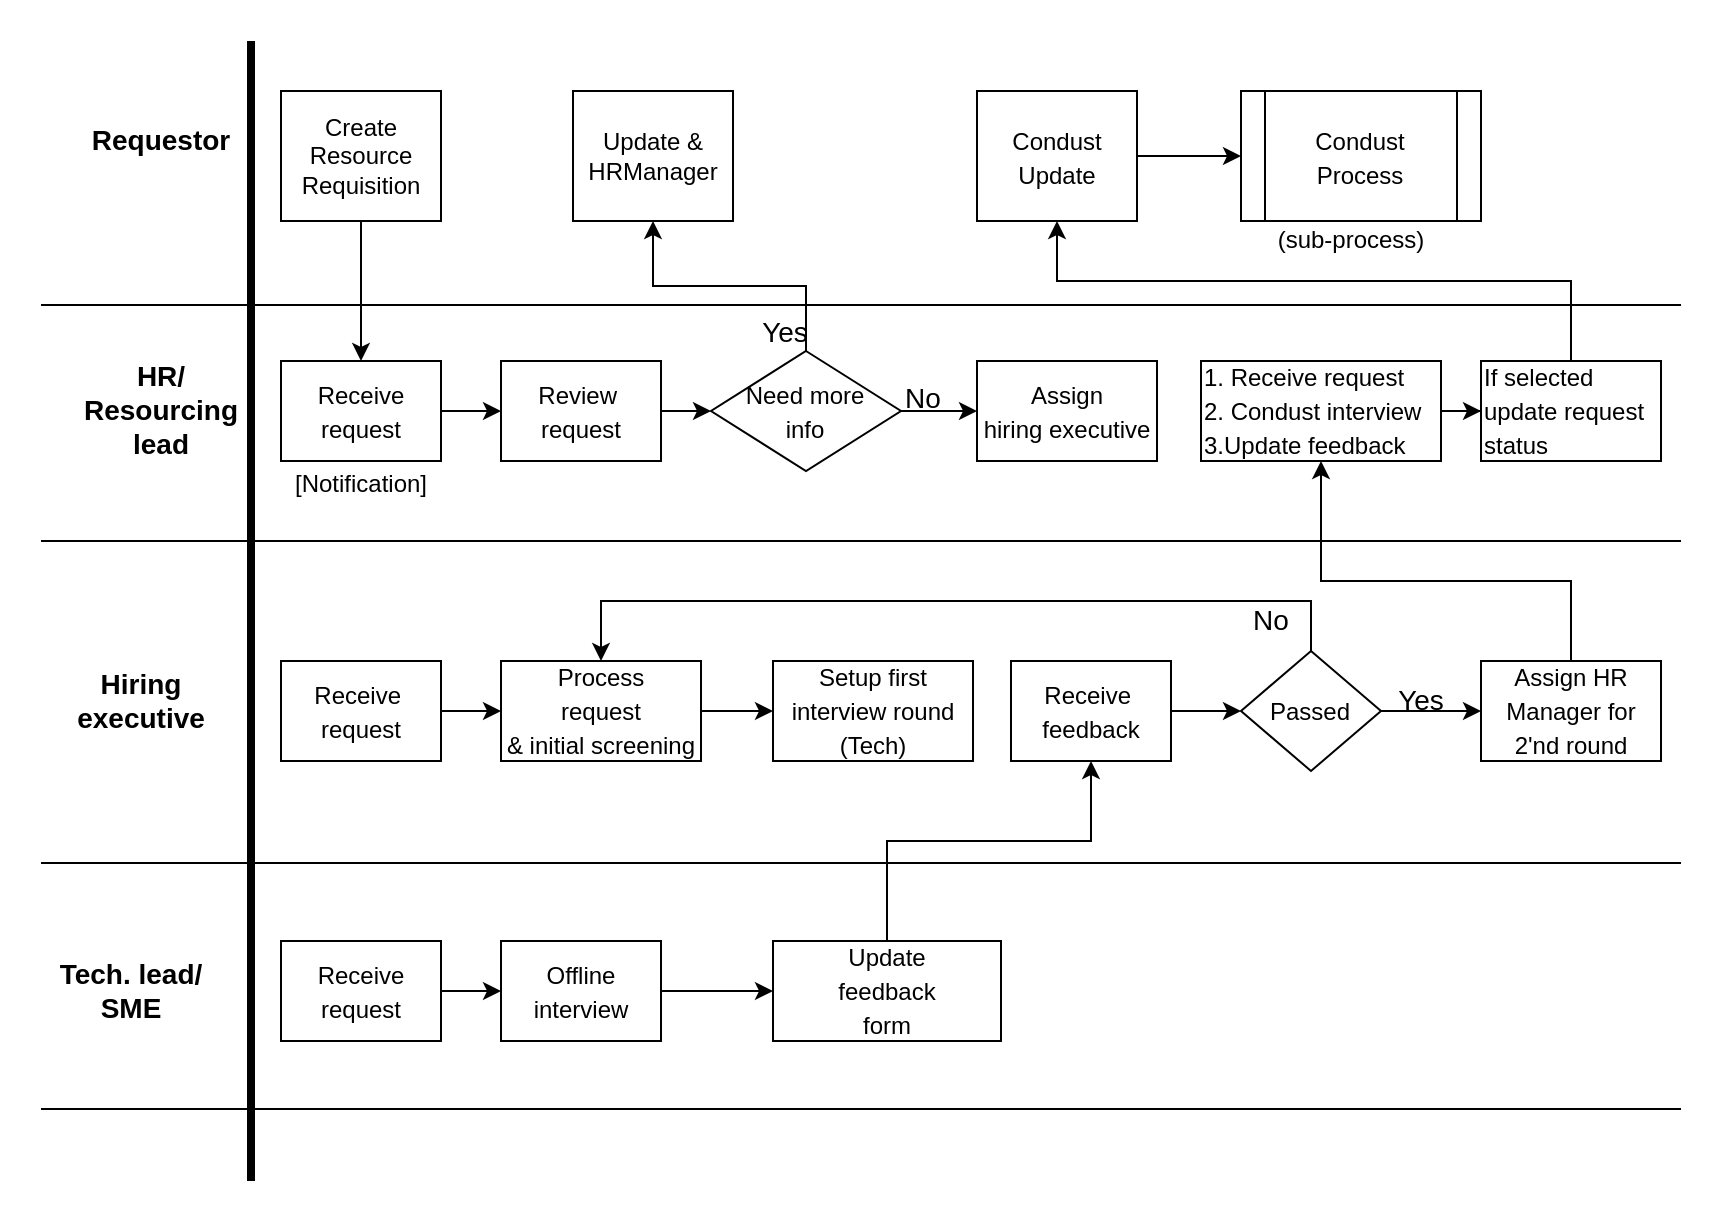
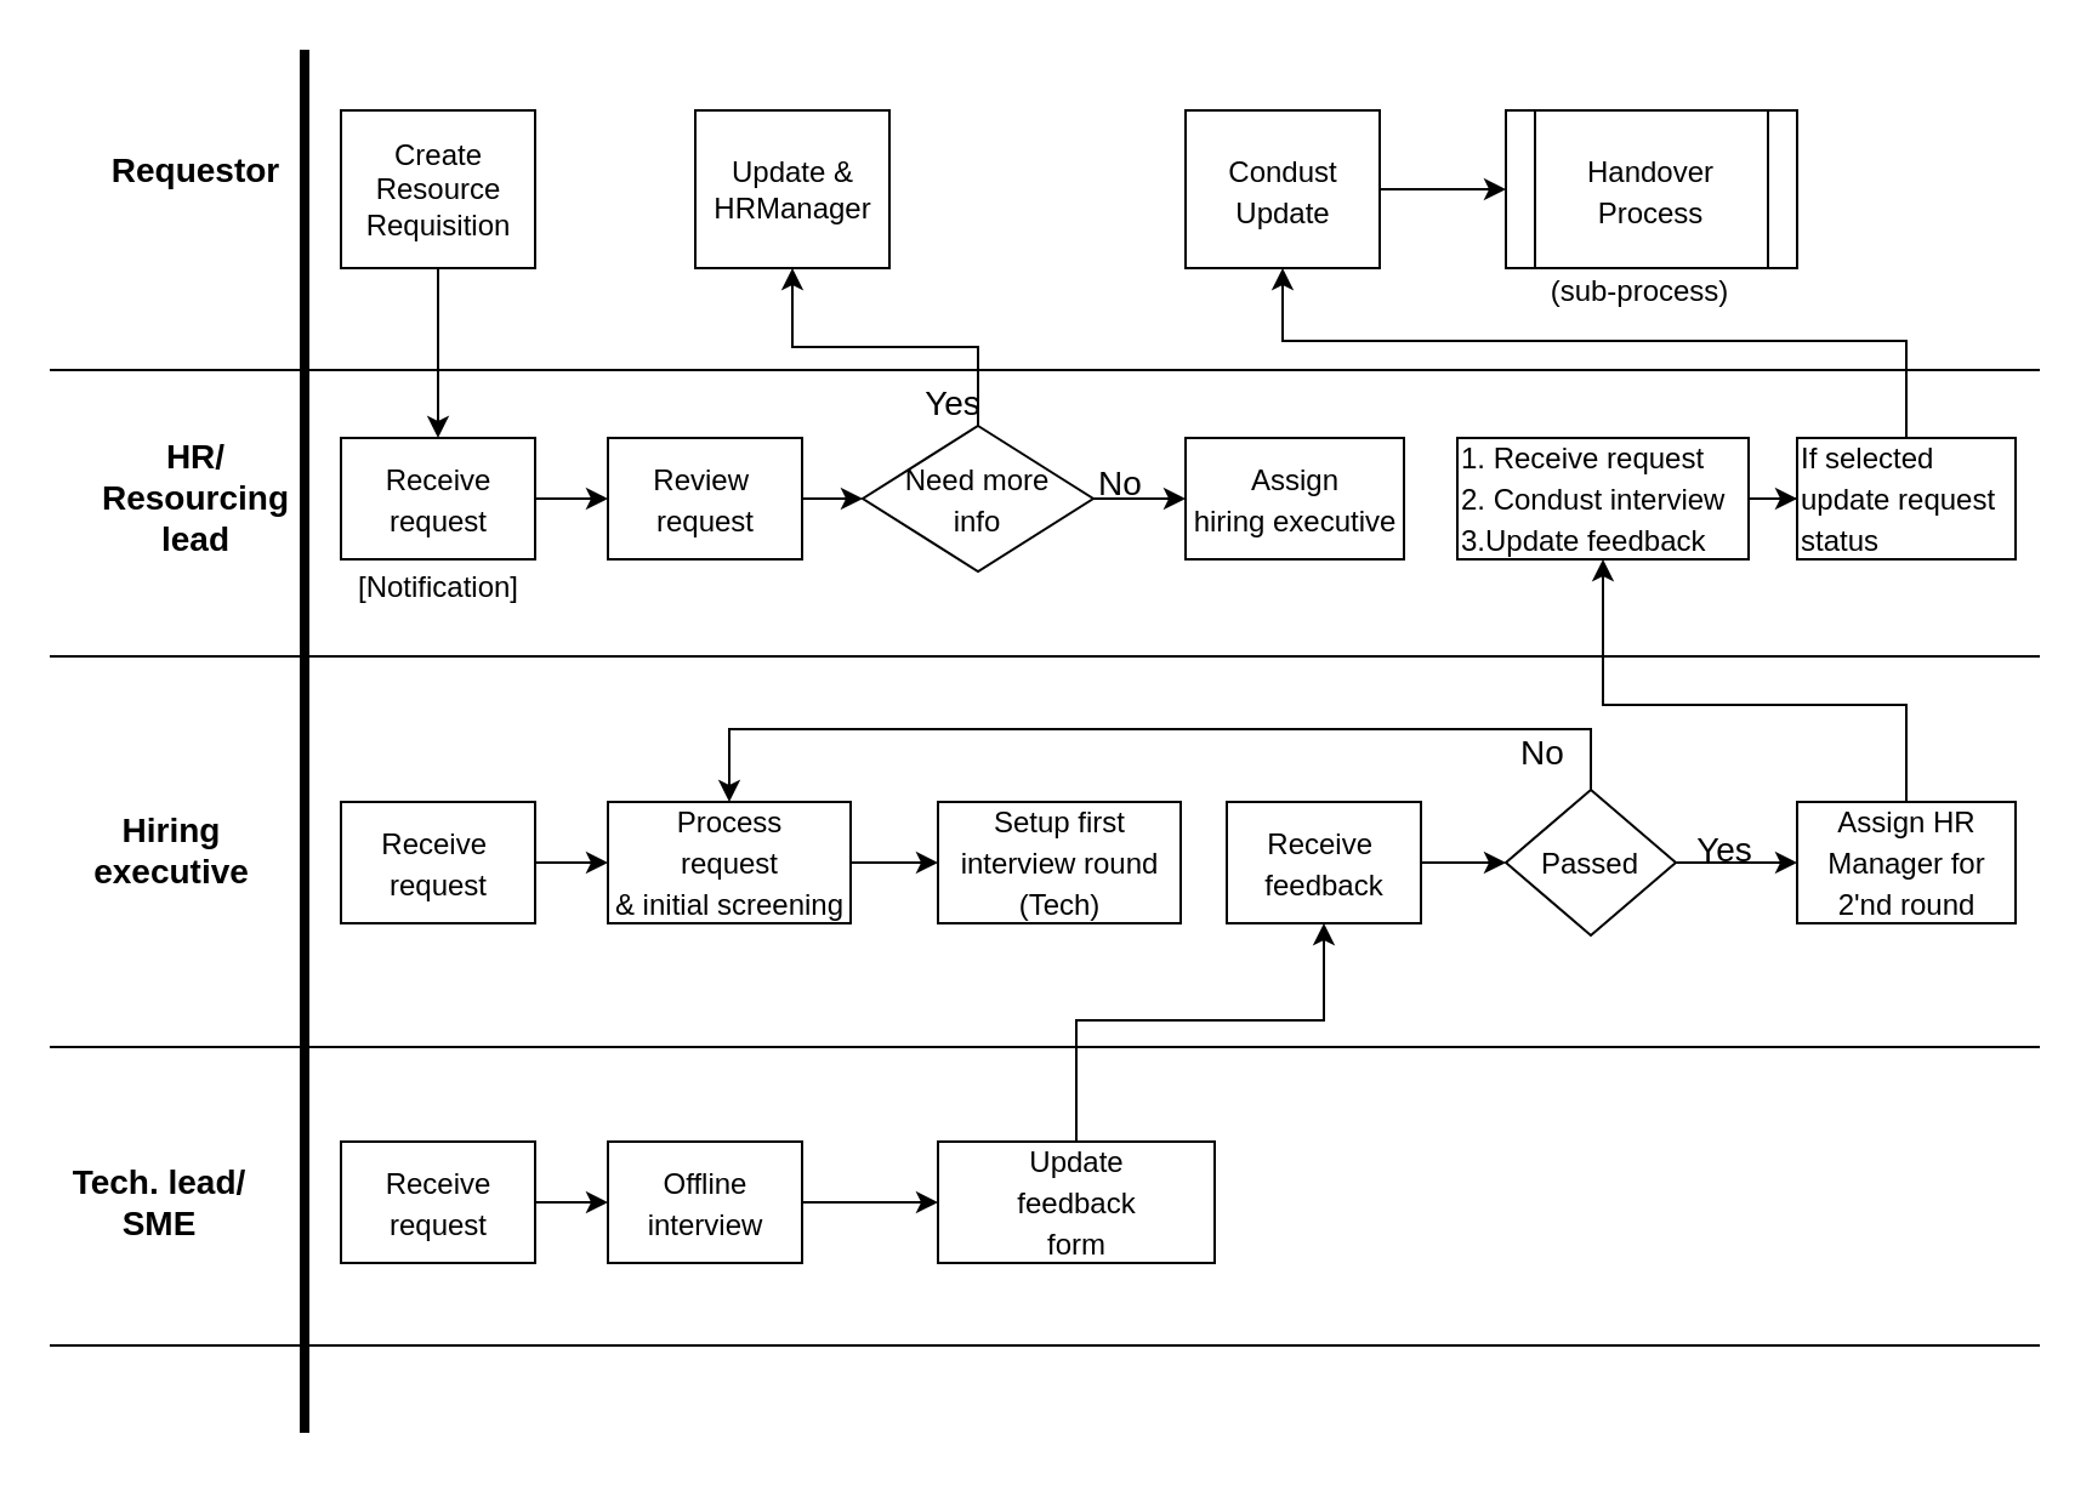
  <mxCell id="0" />
  <mxCell id="1" parent="0" />
  <mxCell id="2" value="Requestor" style="text;html=1;align=center;verticalAlign=middle;resizable=0;points=[];autosize=1;strokeColor=none;fillColor=none;fontStyle=1;fontSize=14;" vertex="1" parent="1"><mxGeometry x="40" y="60" width="80" height="20" as="geometry" /></mxCell>
  <mxCell id="3" value="(sub-process)" style="text;html=1;align=center;verticalAlign=middle;resizable=0;points=[];autosize=1;strokeColor=none;fillColor=none;" vertex="1" parent="1"><mxGeometry x="630" y="110" width="90" height="20" as="geometry" /></mxCell>
  <mxCell id="4" value="No" style="text;html=1;align=center;verticalAlign=middle;resizable=0;points=[];autosize=1;strokeColor=none;fillColor=none;fontSize=14;" vertex="1" parent="1"><mxGeometry x="446" y="189" width="30" height="20" as="geometry" /></mxCell>
  <mxCell id="5" value="No" style="text;html=1;align=center;verticalAlign=middle;resizable=0;points=[];autosize=1;strokeColor=none;fillColor=none;fontSize=14;" vertex="1" parent="1"><mxGeometry x="620" y="300" width="30" height="20" as="geometry" /></mxCell>
  <mxCell id="6" value="Yes" style="text;html=1;align=center;verticalAlign=middle;resizable=0;points=[];autosize=1;strokeColor=none;fillColor=none;fontSize=14;" vertex="1" parent="1"><mxGeometry x="690" y="340" width="40" height="20" as="geometry" /></mxCell>
  <mxCell id="7" value="Tech. lead/&lt;br style=&quot;font-size: 14px&quot;&gt;SME" style="text;html=1;align=center;verticalAlign=middle;resizable=0;points=[];autosize=1;strokeColor=none;fillColor=none;fontStyle=1;fontSize=14;" vertex="1" parent="1"><mxGeometry y="475" width="90" height="40" as="geometry" x="20" /></mxCell>
  <mxCell id="8" value="[Notification]" style="text;html=1;align=center;verticalAlign=middle;resizable=0;points=[];autosize=1;strokeColor=none;fillColor=none;" vertex="1" parent="1"><mxGeometry x="140" y="232" width="80" height="20" as="geometry" /></mxCell>
  <mxCell id="9" value="HR/&lt;br style=&quot;font-size: 14px;&quot;&gt;Resourcing&lt;br style=&quot;font-size: 14px;&quot;&gt;lead" style="text;html=1;align=center;verticalAlign=middle;resizable=0;points=[];autosize=1;strokeColor=none;fillColor=none;fontSize=14;fontStyle=1" vertex="1" parent="1"><mxGeometry x="35" y="175" width="90" height="60" as="geometry" /></mxCell>
  <mxCell id="10" value="Hiring&lt;br style=&quot;font-size: 14px;&quot;&gt;executive" style="text;html=1;align=center;verticalAlign=middle;resizable=0;points=[];autosize=1;strokeColor=none;fillColor=none;fontStyle=1;fontSize=14;" vertex="1" parent="1"><mxGeometry x="30" y="330" width="80" height="40" as="geometry" /></mxCell>
  <mxCell id="11" value="" style="line;strokeWidth=4;direction=south;html=1;perimeter=backbonePerimeter;points=[];outlineConnect=0;fontSize=14;" vertex="1" parent="1"><mxGeometry x="120" y="20" width="10" height="570" as="geometry" /></mxCell>
  <mxCell id="12" value="" style="edgeStyle=orthogonalEdgeStyle;rounded=0;orthogonalLoop=1;jettySize=auto;html=1;fontSize=14;" edge="1" parent="1" source="13" target="15"><mxGeometry relative="1" as="geometry" /></mxCell>
  <mxCell id="13" value="&lt;span style=&quot;font-size: 12px&quot;&gt;Receive&lt;/span&gt;&lt;br style=&quot;font-size: 12px&quot;&gt;&lt;span style=&quot;font-size: 12px&quot;&gt;request&lt;/span&gt;" style="html=1;fontSize=14;" vertex="1" parent="1"><mxGeometry x="140" y="180" width="80" height="50" as="geometry" /></mxCell>
  <mxCell id="14" value="&lt;span style=&quot;font-size: 12px&quot;&gt;Assign&lt;/span&gt;&lt;br style=&quot;font-size: 12px&quot;&gt;&lt;span style=&quot;font-size: 12px&quot;&gt;hiring executive&lt;/span&gt;" style="html=1;fontSize=14;" vertex="1" parent="1"><mxGeometry x="488" y="180" width="90" height="50" as="geometry" /></mxCell>
  <mxCell id="15" value="&lt;span style=&quot;font-size: 12px&quot;&gt;Review&amp;nbsp;&lt;/span&gt;&lt;br style=&quot;font-size: 12px&quot;&gt;&lt;span style=&quot;font-size: 12px&quot;&gt;request&lt;/span&gt;" style="html=1;fontSize=14;" vertex="1" parent="1"><mxGeometry x="250" y="180" width="80" height="50" as="geometry" /></mxCell>
  <mxCell id="16" value="" style="edgeStyle=orthogonalEdgeStyle;rounded=0;orthogonalLoop=1;jettySize=auto;html=1;fontSize=14;" edge="1" parent="1" source="15" target="19"><mxGeometry relative="1" as="geometry" /></mxCell>
  <mxCell id="17" value="" style="edgeStyle=orthogonalEdgeStyle;rounded=0;orthogonalLoop=1;jettySize=auto;html=1;fontSize=14;" edge="1" parent="1" source="19" target="14"><mxGeometry relative="1" as="geometry" /></mxCell>
  <mxCell id="18" style="edgeStyle=orthogonalEdgeStyle;rounded=0;orthogonalLoop=1;jettySize=auto;html=1;fontSize=10;entryX=0.5;entryY=1;entryDx=0;entryDy=0;" edge="1" parent="1" source="19" target="25"><mxGeometry relative="1" as="geometry"><mxPoint x="370" y="130" as="targetPoint" /></mxGeometry></mxCell>
  <mxCell id="19" value="&lt;span style=&quot;font-size: 12px&quot;&gt;Need more&lt;/span&gt;&lt;br style=&quot;font-size: 12px&quot;&gt;&lt;span style=&quot;font-size: 12px&quot;&gt;info&lt;/span&gt;" style="shape=rhombus;perimeter=rhombusPerimeter;whiteSpace=wrap;html=1;align=center;fontSize=14;" vertex="1" parent="1"><mxGeometry x="355" y="175" width="95" height="60" as="geometry" /></mxCell>
  <mxCell id="20" style="edgeStyle=orthogonalEdgeStyle;rounded=0;orthogonalLoop=1;jettySize=auto;html=1;entryX=0.5;entryY=1;entryDx=0;entryDy=0;fontSize=14;" edge="1" parent="1" source="21" target="30"><mxGeometry relative="1" as="geometry"><Array as="points"><mxPoint x="785" y="140" /><mxPoint x="528" y="140" /></Array></mxGeometry></mxCell>
  <mxCell id="21" value="&lt;span style=&quot;font-size: 12px&quot;&gt;If selected&lt;/span&gt;&lt;br style=&quot;font-size: 12px&quot;&gt;&lt;span style=&quot;font-size: 12px&quot;&gt;update request&lt;/span&gt;&lt;br style=&quot;font-size: 12px&quot;&gt;&lt;span style=&quot;font-size: 12px&quot;&gt;status&lt;/span&gt;" style="html=1;fontSize=14;align=left;" vertex="1" parent="1"><mxGeometry x="740" y="180" width="90" height="50" as="geometry" /></mxCell>
  <mxCell id="22" value="" style="edgeStyle=orthogonalEdgeStyle;rounded=0;orthogonalLoop=1;jettySize=auto;html=1;fontSize=14;" edge="1" parent="1" source="23" target="21"><mxGeometry relative="1" as="geometry" /></mxCell>
  <mxCell id="23" value="&lt;span style=&quot;font-size: 12px&quot;&gt;1. Receive request&lt;/span&gt;&lt;br style=&quot;font-size: 12px&quot;&gt;&lt;span style=&quot;font-size: 12px&quot;&gt;2. Condust interview&lt;/span&gt;&lt;br style=&quot;font-size: 12px&quot;&gt;&lt;span style=&quot;font-size: 12px&quot;&gt;3.Update feedback&lt;/span&gt;" style="html=1;fontSize=14;align=left;" vertex="1" parent="1"><mxGeometry x="600" y="180" width="120" height="50" as="geometry" /></mxCell>
  <mxCell id="24" value="" style="line;strokeWidth=1;fillColor=none;align=left;verticalAlign=middle;spacingTop=-1;spacingLeft=3;spacingRight=3;rotatable=0;labelPosition=right;points=[];portConstraint=eastwest;fontSize=10;" vertex="1" parent="1"><mxGeometry y="148" width="820" height="8" as="geometry" x="20" /></mxCell>
  <mxCell id="25" value="&lt;span style=&quot;font-size: 12px&quot;&gt;Update &amp;amp;&lt;/span&gt;&lt;br style=&quot;font-size: 12px&quot;&gt;&lt;span style=&quot;font-size: 12px&quot;&gt;HRManager&lt;/span&gt;" style="html=1;fontSize=10;" vertex="1" parent="1"><mxGeometry x="286" y="45" width="80" height="65" as="geometry" /></mxCell>
  <mxCell id="26" value="" style="edgeStyle=orthogonalEdgeStyle;rounded=0;orthogonalLoop=1;jettySize=auto;html=1;fontSize=14;" edge="1" parent="1" source="27" target="13"><mxGeometry relative="1" as="geometry" /></mxCell>
  <mxCell id="27" value="&lt;span style=&quot;font-size: 12px;&quot;&gt;Create&lt;/span&gt;&lt;br style=&quot;font-size: 12px;&quot;&gt;&lt;span style=&quot;font-size: 12px;&quot;&gt;Resource&lt;/span&gt;&lt;br style=&quot;font-size: 12px;&quot;&gt;&lt;span style=&quot;font-size: 12px;&quot;&gt;Requisition&lt;/span&gt;" style="html=1;fontSize=10;align=center;" vertex="1" parent="1"><mxGeometry x="140" y="45" width="80" height="65" as="geometry" /></mxCell>
  <mxCell id="28" value="Yes" style="text;html=1;align=center;verticalAlign=middle;resizable=0;points=[];autosize=1;strokeColor=none;fillColor=none;fontSize=14;" vertex="1" parent="1"><mxGeometry x="372" y="156" width="40" height="20" as="geometry" /></mxCell>
  <mxCell id="29" value="" style="edgeStyle=orthogonalEdgeStyle;rounded=0;orthogonalLoop=1;jettySize=auto;html=1;fontSize=14;" edge="1" parent="1" source="30"><mxGeometry relative="1" as="geometry"><mxPoint x="620" y="77.5" as="targetPoint" /></mxGeometry></mxCell>
  <mxCell id="30" value="&lt;span style=&quot;font-size: 12px&quot;&gt;Condust&lt;/span&gt;&lt;br style=&quot;font-size: 12px&quot;&gt;&lt;span style=&quot;font-size: 12px&quot;&gt;Update&lt;/span&gt;" style="html=1;fontSize=14;" vertex="1" parent="1"><mxGeometry x="488" y="45" width="80" height="65" as="geometry" /></mxCell>
- <mxCell id="31" value="&lt;span style=&quot;font-size: 12px&quot;&gt;Condust&lt;/span&gt;&lt;br style=&quot;font-size: 12px&quot;&gt;&lt;span style=&quot;font-size: 12px&quot;&gt;Process&lt;/span&gt;" style="shape=process;whiteSpace=wrap;html=1;backgroundOutline=1;fontSize=14;" vertex="1" parent="1"><mxGeometry x="620" y="45" width="120" height="65" as="geometry" /></mxCell>
+ <mxCell id="31" value="&lt;span style=&quot;font-size: 12px&quot;&gt;Handover&lt;/span&gt;&lt;br style=&quot;font-size: 12px&quot;&gt;&lt;span style=&quot;font-size: 12px&quot;&gt;Process&lt;/span&gt;" style="shape=process;whiteSpace=wrap;html=1;backgroundOutline=1;fontSize=14;" vertex="1" parent="1"><mxGeometry x="620" y="45" width="120" height="65" as="geometry" /></mxCell>
  <mxCell id="32" value="" style="line;strokeWidth=1;fillColor=none;align=left;verticalAlign=middle;spacingTop=-1;spacingLeft=3;spacingRight=3;rotatable=0;labelPosition=right;points=[];portConstraint=eastwest;fontSize=10;" vertex="1" parent="1"><mxGeometry y="266" width="820" height="8" as="geometry" x="20" /></mxCell>
  <mxCell id="33" value="" style="edgeStyle=orthogonalEdgeStyle;rounded=0;orthogonalLoop=1;jettySize=auto;html=1;fontSize=14;" edge="1" parent="1" source="35" target="38"><mxGeometry relative="1" as="geometry" /></mxCell>
  <mxCell id="34" style="edgeStyle=orthogonalEdgeStyle;rounded=0;orthogonalLoop=1;jettySize=auto;html=1;fontSize=14;exitX=0.5;exitY=0;exitDx=0;exitDy=0;" edge="1" parent="1" source="42" target="35"><mxGeometry relative="1" as="geometry"><Array as="points"><mxPoint x="655" y="300" /><mxPoint x="300" y="300" /></Array></mxGeometry></mxCell>
  <mxCell id="35" value="&lt;span style=&quot;font-size: 12px&quot;&gt;Process&lt;/span&gt;&lt;br style=&quot;font-size: 12px&quot;&gt;&lt;span style=&quot;font-size: 12px&quot;&gt;request&lt;/span&gt;&lt;br style=&quot;font-size: 12px&quot;&gt;&lt;span style=&quot;font-size: 12px&quot;&gt;&amp;amp; initial screening&lt;/span&gt;" style="html=1;fontSize=14;" vertex="1" parent="1"><mxGeometry x="250" y="330" width="100" height="50" as="geometry" /></mxCell>
  <mxCell id="36" value="" style="edgeStyle=orthogonalEdgeStyle;rounded=0;orthogonalLoop=1;jettySize=auto;html=1;fontSize=14;" edge="1" parent="1" source="37" target="35"><mxGeometry relative="1" as="geometry" /></mxCell>
  <mxCell id="37" value="&lt;span style=&quot;font-size: 12px&quot;&gt;Receive&amp;nbsp;&lt;/span&gt;&lt;br style=&quot;font-size: 12px&quot;&gt;&lt;span style=&quot;font-size: 12px&quot;&gt;request&lt;/span&gt;" style="html=1;fontSize=14;" vertex="1" parent="1"><mxGeometry x="140" y="330" width="80" height="50" as="geometry" /></mxCell>
  <mxCell id="38" value="&lt;span style=&quot;font-size: 12px&quot;&gt;Setup first&lt;/span&gt;&lt;br style=&quot;font-size: 12px&quot;&gt;&lt;span style=&quot;font-size: 12px&quot;&gt;interview round&lt;/span&gt;&lt;br style=&quot;font-size: 12px&quot;&gt;&lt;span style=&quot;font-size: 12px&quot;&gt;(Tech)&lt;/span&gt;" style="html=1;fontSize=14;" vertex="1" parent="1"><mxGeometry x="386" y="330" width="100" height="50" as="geometry" /></mxCell>
  <mxCell id="39" value="" style="edgeStyle=orthogonalEdgeStyle;rounded=0;orthogonalLoop=1;jettySize=auto;html=1;fontSize=14;" edge="1" parent="1" source="40" target="42"><mxGeometry relative="1" as="geometry" /></mxCell>
  <mxCell id="40" value="&lt;span style=&quot;font-size: 12px&quot;&gt;Receive&amp;nbsp;&lt;/span&gt;&lt;br style=&quot;font-size: 12px&quot;&gt;&lt;span style=&quot;font-size: 12px&quot;&gt;feedback&lt;/span&gt;" style="html=1;fontSize=14;" vertex="1" parent="1"><mxGeometry x="505" y="330" width="80" height="50" as="geometry" /></mxCell>
  <mxCell id="41" value="" style="edgeStyle=orthogonalEdgeStyle;rounded=0;orthogonalLoop=1;jettySize=auto;html=1;fontSize=14;" edge="1" parent="1" source="42" target="44"><mxGeometry relative="1" as="geometry" /></mxCell>
  <mxCell id="42" value="&lt;span style=&quot;font-size: 12px&quot;&gt;Passed&lt;/span&gt;" style="shape=rhombus;perimeter=rhombusPerimeter;whiteSpace=wrap;html=1;align=center;fontSize=14;" vertex="1" parent="1"><mxGeometry x="620" y="325" width="70" height="60" as="geometry" /></mxCell>
  <mxCell id="43" style="edgeStyle=orthogonalEdgeStyle;rounded=0;orthogonalLoop=1;jettySize=auto;html=1;entryX=0.5;entryY=1;entryDx=0;entryDy=0;fontSize=14;" edge="1" parent="1" source="44" target="23"><mxGeometry relative="1" as="geometry"><Array as="points"><mxPoint x="785" y="290" /><mxPoint x="660" y="290" /></Array></mxGeometry></mxCell>
  <mxCell id="44" value="&lt;span style=&quot;font-size: 12px&quot;&gt;Assign HR&lt;/span&gt;&lt;br style=&quot;font-size: 12px&quot;&gt;&lt;span style=&quot;font-size: 12px&quot;&gt;Manager for&lt;/span&gt;&lt;br style=&quot;font-size: 12px&quot;&gt;&lt;span style=&quot;font-size: 12px&quot;&gt;2'nd round&lt;/span&gt;" style="html=1;fontSize=14;" vertex="1" parent="1"><mxGeometry x="740" y="330" width="90" height="50" as="geometry" /></mxCell>
  <mxCell id="45" value="" style="edgeStyle=orthogonalEdgeStyle;rounded=0;orthogonalLoop=1;jettySize=auto;html=1;fontSize=14;" edge="1" parent="1" source="46" target="48"><mxGeometry relative="1" as="geometry" /></mxCell>
  <mxCell id="46" value="&lt;span style=&quot;font-size: 12px&quot;&gt;Receive&lt;/span&gt;&lt;br style=&quot;font-size: 12px&quot;&gt;&lt;span style=&quot;font-size: 12px&quot;&gt;request&lt;/span&gt;" style="html=1;fontSize=14;" vertex="1" parent="1"><mxGeometry x="140" y="470" width="80" height="50" as="geometry" /></mxCell>
  <mxCell id="47" value="" style="edgeStyle=orthogonalEdgeStyle;rounded=0;orthogonalLoop=1;jettySize=auto;html=1;fontSize=14;" edge="1" parent="1" source="48" target="50"><mxGeometry relative="1" as="geometry" /></mxCell>
  <mxCell id="48" value="&lt;span style=&quot;font-size: 12px&quot;&gt;Offline&lt;/span&gt;&lt;br style=&quot;font-size: 12px&quot;&gt;&lt;span style=&quot;font-size: 12px&quot;&gt;interview&lt;/span&gt;" style="html=1;fontSize=14;" vertex="1" parent="1"><mxGeometry x="250" y="470" width="80" height="50" as="geometry" /></mxCell>
  <mxCell id="49" style="edgeStyle=orthogonalEdgeStyle;rounded=0;orthogonalLoop=1;jettySize=auto;html=1;entryX=0.5;entryY=1;entryDx=0;entryDy=0;fontSize=14;" edge="1" parent="1" source="50" target="40"><mxGeometry relative="1" as="geometry"><Array as="points"><mxPoint x="443" y="420" /><mxPoint x="545" y="420" /></Array></mxGeometry></mxCell>
  <mxCell id="50" value="&lt;span style=&quot;font-size: 12px&quot;&gt;Update&lt;/span&gt;&lt;br style=&quot;font-size: 12px&quot;&gt;&lt;span style=&quot;font-size: 12px&quot;&gt;feedback&lt;/span&gt;&lt;br style=&quot;font-size: 12px&quot;&gt;&lt;span style=&quot;font-size: 12px&quot;&gt;form&lt;/span&gt;" style="html=1;fontSize=14;" vertex="1" parent="1"><mxGeometry x="386" y="470" width="114" height="50" as="geometry" /></mxCell>
  <mxCell id="51" value="" style="line;strokeWidth=1;fillColor=none;align=left;verticalAlign=middle;spacingTop=-1;spacingLeft=3;spacingRight=3;rotatable=0;labelPosition=right;points=[];portConstraint=eastwest;fontSize=10;" vertex="1" parent="1"><mxGeometry y="427" width="820" height="8" as="geometry" x="20" /></mxCell>
  <mxCell id="52" value="" style="line;strokeWidth=1;fillColor=none;align=left;verticalAlign=middle;spacingTop=-1;spacingLeft=3;spacingRight=3;rotatable=0;labelPosition=right;points=[];portConstraint=eastwest;fontSize=10;" vertex="1" parent="1"><mxGeometry y="550" width="820" height="8" as="geometry" x="20" /></mxCell>
